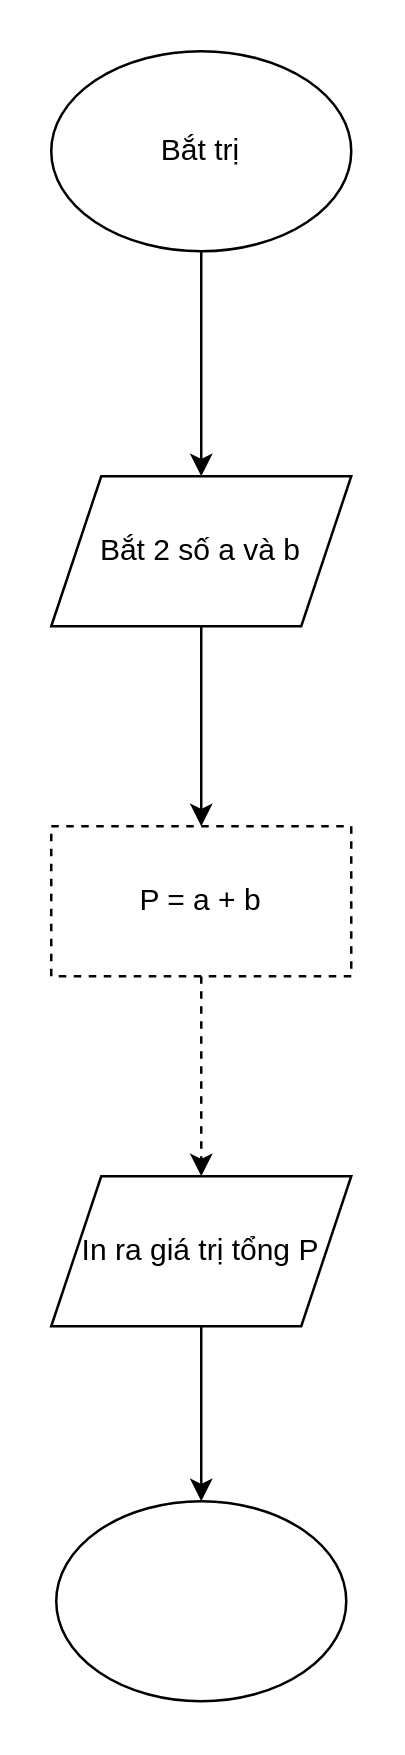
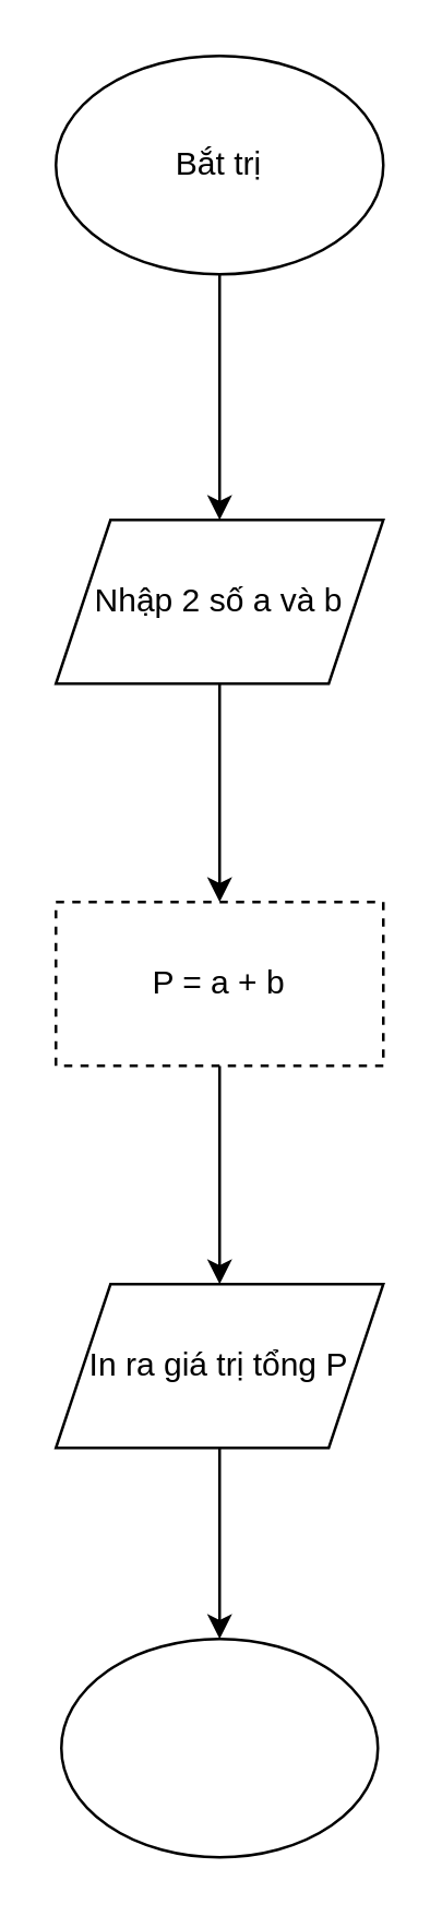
  <mxCell id="0" />
  <mxCell id="1" parent="0" />
  <mxCell id="2" value="" style="edgeStyle=orthogonalEdgeStyle;rounded=0;orthogonalLoop=1;jettySize=auto;html=1;" edge="1" parent="1" source="3" target="5"><mxGeometry relative="1" as="geometry" /></mxCell>
  <mxCell id="3" value="Bắt trị" style="ellipse;whiteSpace=wrap;html=1;" vertex="1" parent="1"><mxGeometry x="20" y="20" width="120" height="80" as="geometry" /></mxCell>
  <mxCell id="4" value="" style="edgeStyle=orthogonalEdgeStyle;rounded=0;orthogonalLoop=1;jettySize=auto;html=1;" edge="1" parent="1" source="5" target="7"><mxGeometry relative="1" as="geometry" /></mxCell>
- <mxCell id="5" value="Bắt 2 số a và b" style="shape=parallelogram;perimeter=parallelogramPerimeter;whiteSpace=wrap;html=1;fixedSize=1;" vertex="1" parent="1"><mxGeometry x="20" y="190" width="120" height="60" as="geometry" /></mxCell>
- <mxCell id="6" value="" style="edgeStyle=orthogonalEdgeStyle;rounded=0;orthogonalLoop=1;jettySize=auto;html=1;dashed=1;" edge="1" parent="1" source="7" target="9"><mxGeometry relative="1" as="geometry" /></mxCell>
+ <mxCell id="5" value="Nhập 2 số a và b" style="shape=parallelogram;perimeter=parallelogramPerimeter;whiteSpace=wrap;html=1;fixedSize=1;" vertex="1" parent="1"><mxGeometry x="20" y="190" width="120" height="60" as="geometry" /></mxCell>
+ <mxCell id="6" value="" style="edgeStyle=orthogonalEdgeStyle;rounded=0;orthogonalLoop=1;jettySize=auto;html=1;" edge="1" parent="1" source="7" target="9"><mxGeometry relative="1" as="geometry" /></mxCell>
  <mxCell id="7" value="P = a + b" style="whiteSpace=wrap;html=1;dashed=1;" vertex="1" parent="1"><mxGeometry x="20" y="330" width="120" height="60" as="geometry" /></mxCell>
  <mxCell id="8" value="" style="edgeStyle=orthogonalEdgeStyle;rounded=0;orthogonalLoop=1;jettySize=auto;html=1;" edge="1" parent="1" source="9" target="10"><mxGeometry relative="1" as="geometry" /></mxCell>
  <mxCell id="9" value="In ra giá trị tổng P" style="shape=parallelogram;perimeter=parallelogramPerimeter;whiteSpace=wrap;html=1;fixedSize=1;" vertex="1" parent="1"><mxGeometry x="20" y="470" width="120" height="60" as="geometry" /></mxCell>
  <mxCell id="10" value="" style="ellipse;whiteSpace=wrap;html=1;" vertex="1" parent="1"><mxGeometry x="22" y="600" width="116" height="80" as="geometry" /></mxCell>
